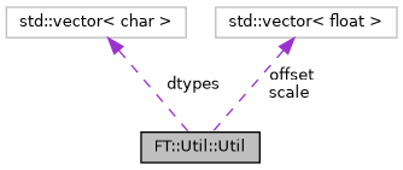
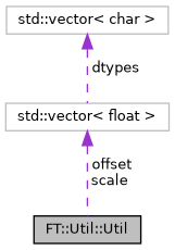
  digraph {
    node [color=grey75 fillcolor=white fontname=Helvetica fontsize=10 shape=record style=filled]
    edge [color=darkorchid3 dir=back fontname=Helvetica fontsize=10 labelfontname=Helvetica labelfontsize=10 style=dashed]
    n1 [color=black fillcolor=grey75 fontcolor=black height=0.2 label="FT::Util::Util" width=0.4]
    n2 [height=0.2 label="std::vector\< char \>" width=0.4]
    n3 [height=0.2 label="std::vector\< float \>" width=0.4]
-   n2 -> n1 [label=" dtypes"]
+   n2 -> n3 [label=" dtypes"]
    n3 -> n1 [label=" offset\nscale"]
  }
